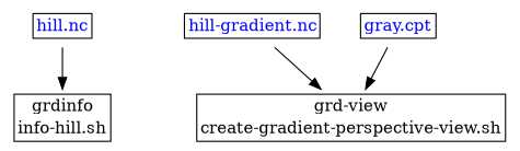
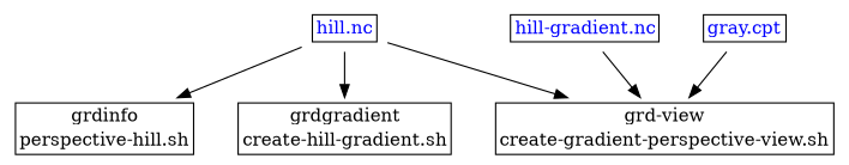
  digraph {
    node [shape=plaintext]
    n1 [label=<       <table border="1" cellborder="0" cellspacing="0">            <tr><td><font color="#0000ff">hill.nc</font></td></tr>       </table>     >]
-   n2 [label=<       <table border="1" cellborder="0" cellspacing="0">            <tr><td>grdinfo</td></tr>            <tr><td>info-hill.sh</td></tr>       </table>     >]
+   n2 [label=<       <table border="1" cellborder="0" cellspacing="0">            <tr><td>grdinfo</td></tr>            <tr><td>perspective-hill.sh</td></tr>       </table>     >]
+   n3 [label=<       <table border="1" cellborder="0" cellspacing="0">            <tr><td>grdgradient</td></tr>            <tr><td>create-hill-gradient.sh</td></tr>       </table>     >]
    n4 [label=<       <table border="1" cellborder="0" cellspacing="0">            <tr><td>grd-view</td></tr>            <tr><td>create-gradient-perspective-view.sh</td></tr>       </table>     >]
    n5 [label=<       <table border="1" cellborder="0" cellspacing="0">            <tr><td><font color="#0000ff">hill-gradient.nc</font></td></tr>       </table>     >]
    n6 [label=<       <table border="1" cellborder="0" cellspacing="0">            <tr><td><font color="#0000ff">gray.cpt</font></td></tr>       </table>     >]
    n1 -> n2
+   n1 -> n3
+   n1 -> n4
    n5 -> n4
    n6 -> n4
  }
